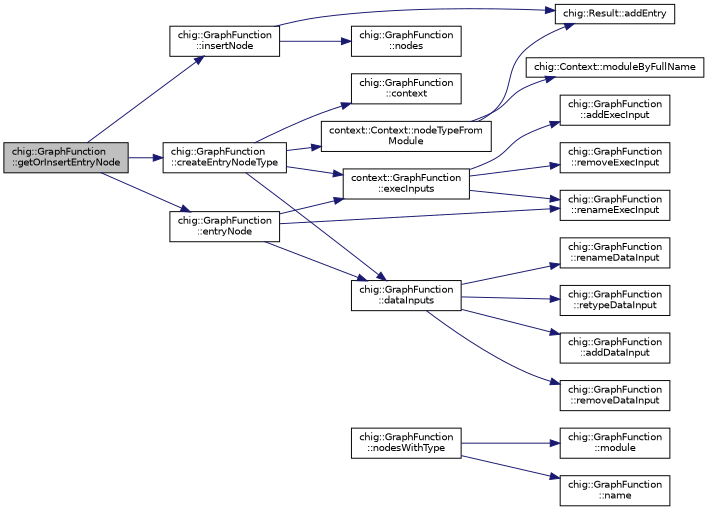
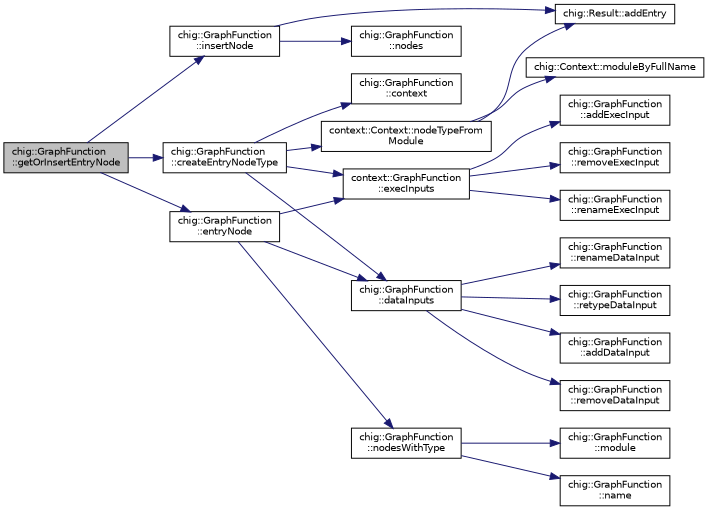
  digraph {
    fontname="DejaVu Sans"
    rankdir=LR
    node [color=black fillcolor=white fontname="DejaVu Sans" fontsize=10 shape=record style=filled]
    edge [color=midnightblue fontname="DejaVu Sans" fontsize=10 labelfontname=Helvetica labelfontsize=10 style=solid]
    n1 [fillcolor=grey75 fontcolor=black height=0.2 label="chig::GraphFunction\l::getOrInsertEntryNode" width=0.4]
    n2 [height=0.2 label="chig::GraphFunction\l::createEntryNodeType" width=0.4]
    n3 [height=0.2 label="chig::GraphFunction\l::entryNode" width=0.4]
    n4 [height=0.2 label="chig::GraphFunction\l::insertNode" width=0.4]
    n5 [height=0.2 label="chig::GraphFunction\l::context" width=0.4]
    n6 [height=0.2 label="chig::GraphFunction\l::dataInputs" width=0.4]
    n7 [height=0.2 label="context::GraphFunction\l::execInputs" width=0.4]
    n8 [height=0.2 label="context::Context::nodeTypeFrom\lModule" width=0.4]
    n9 [height=0.2 label="chig::GraphFunction\l::nodesWithType" width=0.4]
    n10 [height=0.2 label="chig::Result::addEntry" width=0.4]
    n11 [height=0.2 label="chig::GraphFunction\l::nodes" width=0.4]
    n12 [height=0.2 label="chig::GraphFunction\l::addDataInput" width=0.4]
    n13 [height=0.2 label="chig::GraphFunction\l::removeDataInput" width=0.4]
    n14 [height=0.2 label="chig::GraphFunction\l::renameDataInput" width=0.4]
    n15 [height=0.2 label="chig::GraphFunction\l::retypeDataInput" width=0.4]
    n16 [height=0.2 label="chig::GraphFunction\l::addExecInput" width=0.4]
    n17 [height=0.2 label="chig::GraphFunction\l::removeExecInput" width=0.4]
    n18 [height=0.2 label="chig::GraphFunction\l::renameExecInput" width=0.4]
    n19 [height=0.2 label="chig::Context::moduleByFullName" width=0.4]
    n20 [height=0.2 label="chig::GraphFunction\l::module" width=0.4]
    n21 [height=0.2 label="chig::GraphFunction\l::name" width=0.4]
    n1 -> n2
    n1 -> n3
    n1 -> n4
    n2 -> n5
    n2 -> n6
    n2 -> n7
    n2 -> n8
    n3 -> n6
    n3 -> n7
-   n3 -> n18
+   n3 -> n9
    n4 -> n10
    n4 -> n11
    n6 -> n12
    n6 -> n13
    n6 -> n14
    n6 -> n15
    n7 -> n16
    n7 -> n17
    n7 -> n18
    n8 -> n10
    n8 -> n19
    n9 -> n20
    n9 -> n21
  }
